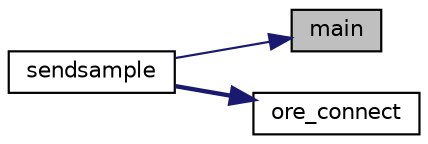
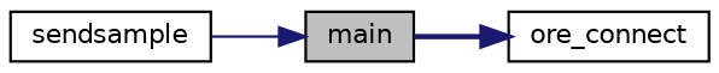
  digraph {
    rankdir=LR
    node [color=black fillcolor=white fontname=Helvetica fontsize=10 shape=record style=filled]
    edge [color=midnightblue fontname=Helvetica fontsize=10 labelfontname=Helvetica labelfontsize=10]
    n1 [fillcolor=grey75 fontcolor=black height=0.2 label=main width=0.4]
    n2 [height=0.2 label=ore_connect width=0.4]
    n3 [height=0.2 label=sendsample width=0.4]
-   n3 -> n2 [style=bold]
+   n1 -> n2 [style=bold]
    n3 -> n1 [style=solid]
  }
